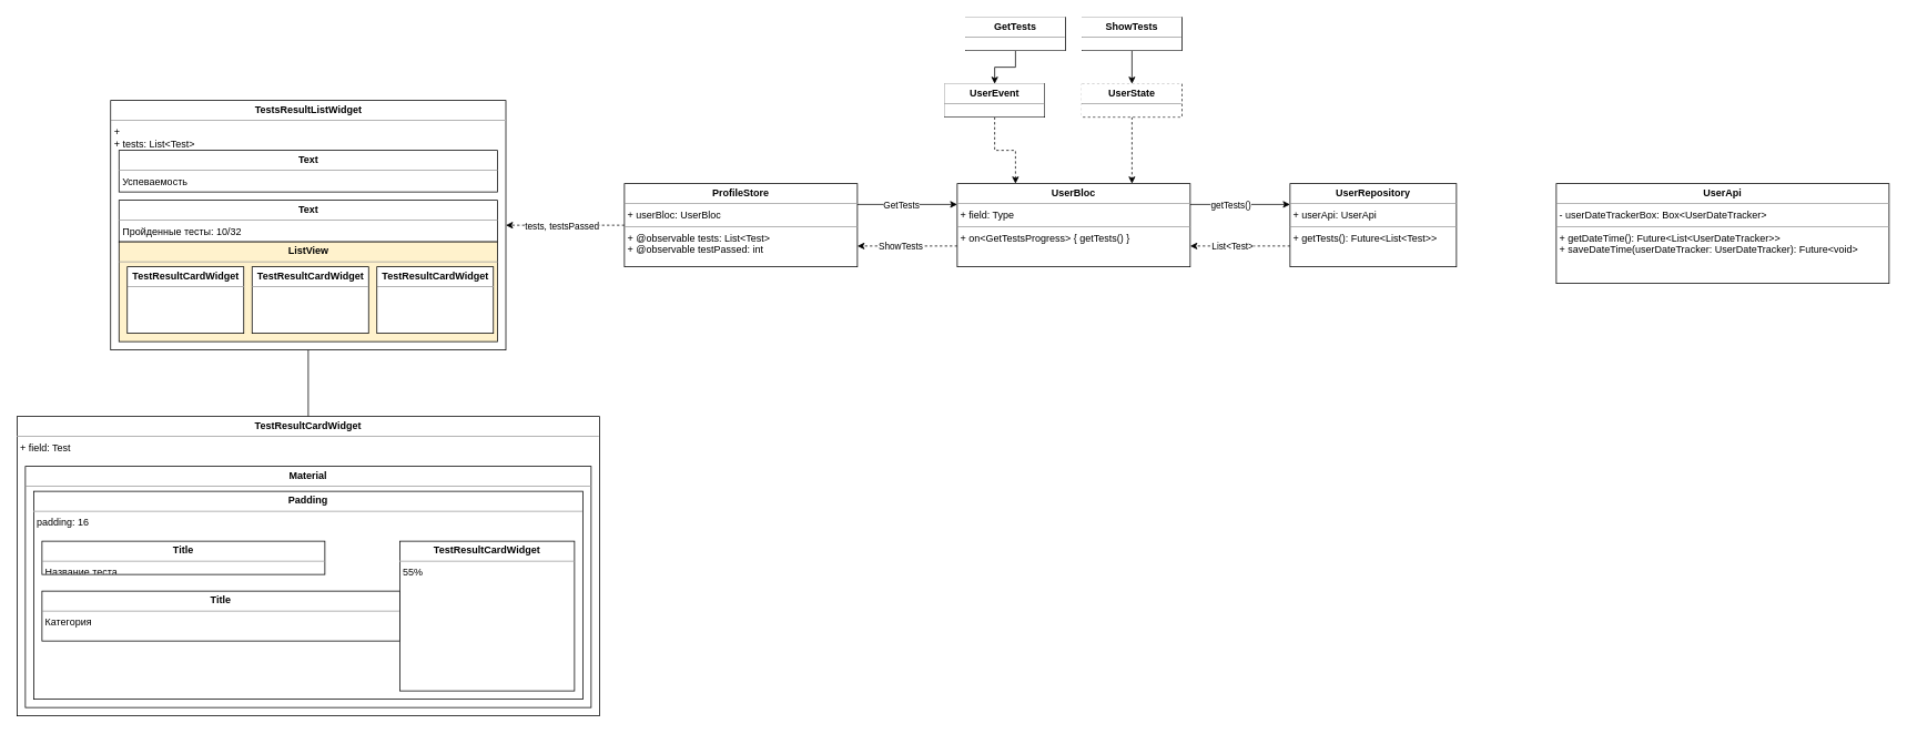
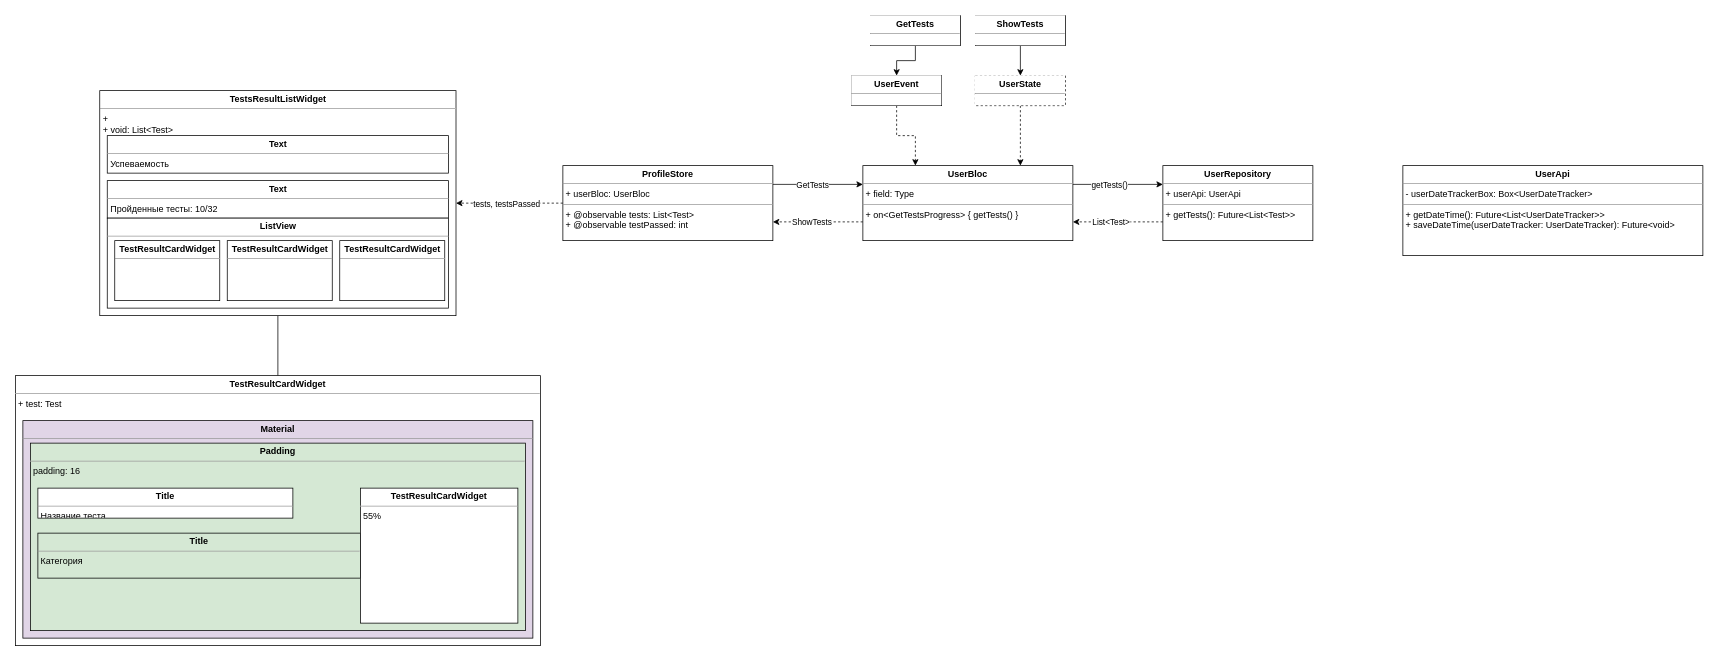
  <mxCell id="0" />
  <mxCell id="1" parent="0" />
  <mxCell id="2" style="edgeStyle=orthogonalEdgeStyle;rounded=0;orthogonalLoop=1;jettySize=auto;html=1;exitX=0;exitY=0.75;exitDx=0;exitDy=0;entryX=1;entryY=0.75;entryDx=0;entryDy=0;dashed=1;" edge="1" parent="1" source="6" target="17"><mxGeometry relative="1" as="geometry" /></mxCell>
  <mxCell id="3" value="ShowTests" style="edgeLabel;html=1;align=center;verticalAlign=middle;resizable=0;points=[];" vertex="1" connectable="0" parent="2"><mxGeometry x="0.148" y="-1" relative="1" as="geometry"><mxPoint as="offset" /></mxGeometry></mxCell>
  <mxCell id="4" style="edgeStyle=orthogonalEdgeStyle;rounded=0;orthogonalLoop=1;jettySize=auto;html=1;exitX=1;exitY=0.25;exitDx=0;exitDy=0;entryX=0;entryY=0.25;entryDx=0;entryDy=0;" edge="1" parent="1" source="6" target="36"><mxGeometry relative="1" as="geometry" /></mxCell>
  <mxCell id="5" value="getTests()" style="edgeLabel;html=1;align=center;verticalAlign=middle;resizable=0;points=[];" vertex="1" connectable="0" parent="4"><mxGeometry x="-0.207" relative="1" as="geometry"><mxPoint as="offset" /></mxGeometry></mxCell>
  <mxCell id="6" value="&lt;p style=&quot;margin: 0px ; margin-top: 4px ; text-align: center&quot;&gt;&lt;b&gt;UserBloc&lt;/b&gt;&lt;/p&gt;&lt;hr size=&quot;1&quot;&gt;&lt;p style=&quot;margin: 0px ; margin-left: 4px&quot;&gt;+ field: Type&lt;/p&gt;&lt;hr size=&quot;1&quot;&gt;&lt;p style=&quot;margin: 0px ; margin-left: 4px&quot;&gt;+ on&amp;lt;GetTestsProgress&amp;gt; { getTests() }&lt;br&gt;&lt;/p&gt;" style="verticalAlign=top;align=left;overflow=fill;fontSize=12;fontFamily=Helvetica;html=1;" parent="1" vertex="1"><mxGeometry x="1150" y="220" width="280" height="100" as="geometry" /></mxCell>
  <mxCell id="7" style="edgeStyle=orthogonalEdgeStyle;rounded=0;orthogonalLoop=1;jettySize=auto;html=1;exitX=0.5;exitY=1;exitDx=0;exitDy=0;entryX=0.25;entryY=0;entryDx=0;entryDy=0;dashed=1;" parent="1" source="8" target="6" edge="1"><mxGeometry relative="1" as="geometry" /></mxCell>
  <mxCell id="8" value="&lt;p style=&quot;margin: 0px ; margin-top: 4px ; text-align: center&quot;&gt;&lt;b&gt;UserEvent&lt;/b&gt;&lt;/p&gt;&lt;hr size=&quot;1&quot;&gt;&lt;p style=&quot;margin: 0px ; margin-left: 4px&quot;&gt;&lt;br&gt;&lt;/p&gt;" style="verticalAlign=top;align=left;overflow=fill;fontSize=12;fontFamily=Helvetica;html=1;fillColor=default;strokeColor=default;fontColor=default;labelBackgroundColor=default;" parent="1" vertex="1"><mxGeometry x="1135" y="100" width="120" height="40" as="geometry" /></mxCell>
  <mxCell id="9" style="edgeStyle=orthogonalEdgeStyle;rounded=0;orthogonalLoop=1;jettySize=auto;html=1;exitX=0.5;exitY=1;exitDx=0;exitDy=0;entryX=0.75;entryY=0;entryDx=0;entryDy=0;dashed=1;" parent="1" source="10" target="6" edge="1"><mxGeometry relative="1" as="geometry" /></mxCell>
  <mxCell id="10" value="&lt;p style=&quot;margin: 0px ; margin-top: 4px ; text-align: center&quot;&gt;&lt;b&gt;UserState&lt;/b&gt;&lt;/p&gt;&lt;hr size=&quot;1&quot;&gt;&lt;p style=&quot;margin: 0px ; margin-left: 4px&quot;&gt;&lt;br&gt;&lt;/p&gt;" style="verticalAlign=top;align=left;overflow=fill;fontSize=12;fontFamily=Helvetica;html=1;fillColor=default;strokeColor=default;fontColor=default;labelBackgroundColor=default;dashed=1;" parent="1" vertex="1"><mxGeometry x="1300" y="100" width="120" height="40" as="geometry" /></mxCell>
  <mxCell id="11" style="edgeStyle=orthogonalEdgeStyle;rounded=0;orthogonalLoop=1;jettySize=auto;html=1;entryX=0.5;entryY=0;entryDx=0;entryDy=0;" parent="1" source="12" target="8" edge="1"><mxGeometry relative="1" as="geometry" /></mxCell>
  <mxCell id="12" value="&lt;p style=&quot;margin: 0px ; margin-top: 4px ; text-align: center&quot;&gt;&lt;b&gt;GetTests&lt;/b&gt;&lt;/p&gt;&lt;hr size=&quot;1&quot;&gt;&lt;p style=&quot;margin: 0px ; margin-left: 4px&quot;&gt;&lt;br&gt;&lt;/p&gt;" style="verticalAlign=top;align=left;overflow=fill;fontSize=12;fontFamily=Helvetica;html=1;fillColor=default;strokeColor=default;fontColor=default;labelBackgroundColor=default;" parent="1" vertex="1"><mxGeometry x="1160" y="20" width="120" height="40" as="geometry" /></mxCell>
  <mxCell id="13" style="edgeStyle=orthogonalEdgeStyle;rounded=0;orthogonalLoop=1;jettySize=auto;html=1;exitX=0;exitY=0.5;exitDx=0;exitDy=0;entryX=1;entryY=0.5;entryDx=0;entryDy=0;dashed=1;" edge="1" parent="1" source="17" target="25"><mxGeometry relative="1" as="geometry" /></mxCell>
  <mxCell id="14" value="tests, testsPassed" style="edgeLabel;html=1;align=center;verticalAlign=middle;resizable=0;points=[];" vertex="1" connectable="0" parent="13"><mxGeometry x="0.061" relative="1" as="geometry"><mxPoint as="offset" /></mxGeometry></mxCell>
  <mxCell id="15" style="edgeStyle=orthogonalEdgeStyle;rounded=0;orthogonalLoop=1;jettySize=auto;html=1;exitX=1;exitY=0.25;exitDx=0;exitDy=0;entryX=0;entryY=0.25;entryDx=0;entryDy=0;" edge="1" parent="1" source="17" target="6"><mxGeometry relative="1" as="geometry" /></mxCell>
  <mxCell id="16" value="GetTests" style="edgeLabel;html=1;align=center;verticalAlign=middle;resizable=0;points=[];" vertex="1" connectable="0" parent="15"><mxGeometry x="-0.141" relative="1" as="geometry"><mxPoint as="offset" /></mxGeometry></mxCell>
  <mxCell id="17" value="&lt;p style=&quot;margin: 0px ; margin-top: 4px ; text-align: center&quot;&gt;&lt;b&gt;ProfileStore&lt;/b&gt;&lt;/p&gt;&lt;hr size=&quot;1&quot;&gt;&lt;p style=&quot;margin: 0px ; margin-left: 4px&quot;&gt;+ userBloc: UserBloc&lt;/p&gt;&lt;hr size=&quot;1&quot;&gt;&lt;p style=&quot;margin: 0px ; margin-left: 4px&quot;&gt;+ @observable tests: List&amp;lt;Test&amp;gt;&lt;/p&gt;&lt;p style=&quot;margin: 0px ; margin-left: 4px&quot;&gt;+ @observable testPassed: int&lt;br&gt;&lt;/p&gt;" style="verticalAlign=top;align=left;overflow=fill;fontSize=12;fontFamily=Helvetica;html=1;" parent="1" vertex="1"><mxGeometry x="750" y="220" width="280" height="100" as="geometry" /></mxCell>
  <mxCell id="18" style="edgeStyle=orthogonalEdgeStyle;rounded=0;orthogonalLoop=1;jettySize=auto;html=1;entryX=0.5;entryY=1;entryDx=0;entryDy=0;endArrow=none;" parent="1" source="19" target="25" edge="1"><mxGeometry relative="1" as="geometry" /></mxCell>
- <mxCell id="19" value="&lt;p style=&quot;margin: 0px ; margin-top: 4px ; text-align: center&quot;&gt;&lt;b&gt;TestResultCardWidget&lt;/b&gt;&lt;/p&gt;&lt;hr size=&quot;1&quot;&gt;&lt;p style=&quot;margin: 0px ; margin-left: 4px&quot;&gt;+ field: Test&lt;br&gt;&lt;/p&gt;" style="verticalAlign=top;align=left;overflow=fill;fontSize=12;fontFamily=Helvetica;html=1;" parent="1" vertex="1"><mxGeometry x="20" y="500" width="700" height="360" as="geometry" /></mxCell>
- <mxCell id="20" value="&lt;p style=&quot;margin: 0px ; margin-top: 4px ; text-align: center&quot;&gt;&lt;b&gt;Material&lt;/b&gt;&lt;/p&gt;&lt;hr size=&quot;1&quot;&gt;&lt;p style=&quot;margin: 0px ; margin-left: 4px&quot;&gt;&lt;br&gt;&lt;/p&gt;" style="verticalAlign=top;align=left;overflow=fill;fontSize=12;fontFamily=Helvetica;html=1;" parent="1" vertex="1"><mxGeometry x="30" y="560" width="680" height="290" as="geometry" /></mxCell>
- <mxCell id="21" value="&lt;p style=&quot;margin: 0px ; margin-top: 4px ; text-align: center&quot;&gt;&lt;b&gt;Padding&lt;/b&gt;&lt;/p&gt;&lt;hr size=&quot;1&quot;&gt;&lt;p style=&quot;margin: 0px ; margin-left: 4px&quot;&gt;padding: 16&lt;br&gt;&lt;/p&gt;" style="verticalAlign=top;align=left;overflow=fill;fontSize=12;fontFamily=Helvetica;html=1;" parent="1" vertex="1"><mxGeometry x="40" y="590" width="660" height="250" as="geometry" /></mxCell>
+ <mxCell id="19" value="&lt;p style=&quot;margin: 0px ; margin-top: 4px ; text-align: center&quot;&gt;&lt;b&gt;TestResultCardWidget&lt;/b&gt;&lt;/p&gt;&lt;hr size=&quot;1&quot;&gt;&lt;p style=&quot;margin: 0px ; margin-left: 4px&quot;&gt;+ test: Test&lt;br&gt;&lt;/p&gt;" style="verticalAlign=top;align=left;overflow=fill;fontSize=12;fontFamily=Helvetica;html=1;" parent="1" vertex="1"><mxGeometry x="20" y="500" width="700" height="360" as="geometry" /></mxCell>
+ <mxCell id="20" value="&lt;p style=&quot;margin: 0px ; margin-top: 4px ; text-align: center&quot;&gt;&lt;b&gt;Material&lt;/b&gt;&lt;/p&gt;&lt;hr size=&quot;1&quot;&gt;&lt;p style=&quot;margin: 0px ; margin-left: 4px&quot;&gt;&lt;br&gt;&lt;/p&gt;" style="verticalAlign=top;align=left;overflow=fill;fontSize=12;fontFamily=Helvetica;html=1;fillColor=#e1d5e7;" parent="1" vertex="1"><mxGeometry x="30" y="560" width="680" height="290" as="geometry" /></mxCell>
+ <mxCell id="21" value="&lt;p style=&quot;margin: 0px ; margin-top: 4px ; text-align: center&quot;&gt;&lt;b&gt;Padding&lt;/b&gt;&lt;/p&gt;&lt;hr size=&quot;1&quot;&gt;&lt;p style=&quot;margin: 0px ; margin-left: 4px&quot;&gt;padding: 16&lt;br&gt;&lt;/p&gt;" style="verticalAlign=top;align=left;overflow=fill;fontSize=12;fontFamily=Helvetica;html=1;fillColor=#d5e8d4;" parent="1" vertex="1"><mxGeometry x="40" y="590" width="660" height="250" as="geometry" /></mxCell>
  <mxCell id="22" value="&lt;p style=&quot;margin: 0px ; margin-top: 4px ; text-align: center&quot;&gt;&lt;b&gt;Title&lt;/b&gt;&lt;/p&gt;&lt;hr size=&quot;1&quot;&gt;&lt;p style=&quot;margin: 0px ; margin-left: 4px&quot;&gt;Название теста&lt;br&gt;&lt;/p&gt;" style="verticalAlign=top;align=left;overflow=fill;fontSize=12;fontFamily=Helvetica;html=1;" parent="1" vertex="1"><mxGeometry x="50" y="650" width="340" height="40" as="geometry" /></mxCell>
- <mxCell id="23" value="&lt;p style=&quot;margin: 0px ; margin-top: 4px ; text-align: center&quot;&gt;&lt;b&gt;Title&lt;/b&gt;&lt;/p&gt;&lt;hr size=&quot;1&quot;&gt;&lt;p style=&quot;margin: 0px ; margin-left: 4px&quot;&gt;Категория&lt;br&gt;&lt;/p&gt;" style="verticalAlign=top;align=left;overflow=fill;fontSize=12;fontFamily=Helvetica;html=1;" parent="1" vertex="1"><mxGeometry x="50" y="710" width="430" height="60" as="geometry" /></mxCell>
+ <mxCell id="23" value="&lt;p style=&quot;margin: 0px ; margin-top: 4px ; text-align: center&quot;&gt;&lt;b&gt;Title&lt;/b&gt;&lt;/p&gt;&lt;hr size=&quot;1&quot;&gt;&lt;p style=&quot;margin: 0px ; margin-left: 4px&quot;&gt;Категория&lt;br&gt;&lt;/p&gt;" style="verticalAlign=top;align=left;overflow=fill;fontSize=12;fontFamily=Helvetica;html=1;fillColor=#d5e8d4;" parent="1" vertex="1"><mxGeometry x="50" y="710" width="430" height="60" as="geometry" /></mxCell>
  <mxCell id="24" value="&lt;p style=&quot;margin: 0px ; margin-top: 4px ; text-align: center&quot;&gt;&lt;b&gt;TestResultCardWidget&lt;/b&gt;&lt;br&gt;&lt;/p&gt;&lt;hr size=&quot;1&quot;&gt;&lt;p style=&quot;margin: 0px ; margin-left: 4px&quot;&gt;55%&lt;br&gt;&lt;/p&gt;" style="verticalAlign=top;align=left;overflow=fill;fontSize=12;fontFamily=Helvetica;html=1;" parent="1" vertex="1"><mxGeometry x="480" y="650" width="210" height="180" as="geometry" /></mxCell>
- <mxCell id="25" value="&lt;p style=&quot;margin: 0px ; margin-top: 4px ; text-align: center&quot;&gt;&lt;b&gt;TestsResultListWidget&lt;/b&gt;&lt;/p&gt;&lt;hr size=&quot;1&quot;&gt;&lt;p style=&quot;margin: 0px ; margin-left: 4px&quot;&gt;+ &lt;br&gt;&lt;/p&gt;&lt;p style=&quot;margin: 0px ; margin-left: 4px&quot;&gt;+ tests: List&amp;lt;Test&amp;gt;&lt;br&gt;&lt;/p&gt;" style="verticalAlign=top;align=left;overflow=fill;fontSize=12;fontFamily=Helvetica;html=1;" parent="1" vertex="1"><mxGeometry x="132.5" y="120" width="475" height="300" as="geometry" /></mxCell>
+ <mxCell id="25" value="&lt;p style=&quot;margin: 0px ; margin-top: 4px ; text-align: center&quot;&gt;&lt;b&gt;TestsResultListWidget&lt;/b&gt;&lt;/p&gt;&lt;hr size=&quot;1&quot;&gt;&lt;p style=&quot;margin: 0px ; margin-left: 4px&quot;&gt;+ &lt;br&gt;&lt;/p&gt;&lt;p style=&quot;margin: 0px ; margin-left: 4px&quot;&gt;+ void: List&amp;lt;Test&amp;gt;&lt;br&gt;&lt;/p&gt;" style="verticalAlign=top;align=left;overflow=fill;fontSize=12;fontFamily=Helvetica;html=1;" parent="1" vertex="1"><mxGeometry x="132.5" y="120" width="475" height="300" as="geometry" /></mxCell>
  <mxCell id="26" value="&lt;p style=&quot;margin: 0px ; margin-top: 4px ; text-align: center&quot;&gt;&lt;b&gt;Text&lt;/b&gt;&lt;/p&gt;&lt;hr size=&quot;1&quot;&gt;&lt;p style=&quot;margin: 0px ; margin-left: 4px&quot;&gt;Успеваемость&lt;br&gt;&lt;/p&gt;" style="verticalAlign=top;align=left;overflow=fill;fontSize=12;fontFamily=Helvetica;html=1;" parent="1" vertex="1"><mxGeometry x="142.5" y="180" width="455" height="50" as="geometry" /></mxCell>
  <mxCell id="27" value="&lt;p style=&quot;margin: 0px ; margin-top: 4px ; text-align: center&quot;&gt;&lt;b&gt;Text&lt;/b&gt;&lt;/p&gt;&lt;hr size=&quot;1&quot;&gt;&lt;p style=&quot;margin: 0px ; margin-left: 4px&quot;&gt;Пройденные тесты: 10/32&lt;br&gt;&lt;/p&gt;" style="verticalAlign=top;align=left;overflow=fill;fontSize=12;fontFamily=Helvetica;html=1;" parent="1" vertex="1"><mxGeometry x="142.5" y="240" width="455" height="50" as="geometry" /></mxCell>
- <mxCell id="28" value="&lt;p style=&quot;margin: 0px ; margin-top: 4px ; text-align: center&quot;&gt;&lt;b&gt;ListView&lt;/b&gt;&lt;/p&gt;&lt;hr size=&quot;1&quot;&gt;&lt;p style=&quot;margin: 0px ; margin-left: 4px&quot;&gt;&lt;br&gt;&lt;/p&gt;" style="verticalAlign=top;align=left;overflow=fill;fontSize=12;fontFamily=Helvetica;html=1;fillColor=#fff2cc;" parent="1" vertex="1"><mxGeometry x="142.5" y="290" width="455" height="120" as="geometry" /></mxCell>
+ <mxCell id="28" value="&lt;p style=&quot;margin: 0px ; margin-top: 4px ; text-align: center&quot;&gt;&lt;b&gt;ListView&lt;/b&gt;&lt;/p&gt;&lt;hr size=&quot;1&quot;&gt;&lt;p style=&quot;margin: 0px ; margin-left: 4px&quot;&gt;&lt;br&gt;&lt;/p&gt;" style="verticalAlign=top;align=left;overflow=fill;fontSize=12;fontFamily=Helvetica;html=1;" parent="1" vertex="1"><mxGeometry x="142.5" y="290" width="455" height="120" as="geometry" /></mxCell>
  <mxCell id="29" value="&lt;p style=&quot;margin: 0px ; margin-top: 4px ; text-align: center&quot;&gt;&lt;b&gt;TestResultCardWidget&lt;/b&gt;&lt;/p&gt;&lt;hr size=&quot;1&quot;&gt;&lt;p style=&quot;margin: 0px ; margin-left: 4px&quot;&gt;&lt;br&gt;&lt;/p&gt;" style="verticalAlign=top;align=left;overflow=fill;fontSize=12;fontFamily=Helvetica;html=1;" parent="1" vertex="1"><mxGeometry x="152.5" y="320" width="140" height="80" as="geometry" /></mxCell>
  <mxCell id="30" value="&lt;p style=&quot;margin: 0px ; margin-top: 4px ; text-align: center&quot;&gt;&lt;b&gt;TestResultCardWidget&lt;/b&gt;&lt;/p&gt;&lt;hr size=&quot;1&quot;&gt;&lt;p style=&quot;margin: 0px ; margin-left: 4px&quot;&gt;&lt;br&gt;&lt;/p&gt;" style="verticalAlign=top;align=left;overflow=fill;fontSize=12;fontFamily=Helvetica;html=1;" parent="1" vertex="1"><mxGeometry x="302.5" y="320" width="140" height="80" as="geometry" /></mxCell>
  <mxCell id="31" value="&lt;p style=&quot;margin: 0px ; margin-top: 4px ; text-align: center&quot;&gt;&lt;b&gt;TestResultCardWidget&lt;/b&gt;&lt;/p&gt;&lt;hr size=&quot;1&quot;&gt;&lt;p style=&quot;margin: 0px ; margin-left: 4px&quot;&gt;&lt;br&gt;&lt;/p&gt;" style="verticalAlign=top;align=left;overflow=fill;fontSize=12;fontFamily=Helvetica;html=1;" parent="1" vertex="1"><mxGeometry x="452.5" y="320" width="140" height="80" as="geometry" /></mxCell>
  <mxCell id="32" style="edgeStyle=orthogonalEdgeStyle;rounded=0;orthogonalLoop=1;jettySize=auto;html=1;entryX=0.5;entryY=0;entryDx=0;entryDy=0;" edge="1" parent="1" source="33" target="10"><mxGeometry relative="1" as="geometry" /></mxCell>
  <mxCell id="33" value="&lt;p style=&quot;margin: 0px ; margin-top: 4px ; text-align: center&quot;&gt;&lt;b&gt;ShowTests&lt;/b&gt;&lt;br&gt;&lt;/p&gt;&lt;hr size=&quot;1&quot;&gt;&lt;p style=&quot;margin: 0px ; margin-left: 4px&quot;&gt;&lt;br&gt;&lt;/p&gt;" style="verticalAlign=top;align=left;overflow=fill;fontSize=12;fontFamily=Helvetica;html=1;fillColor=default;strokeColor=default;fontColor=default;labelBackgroundColor=default;" vertex="1" parent="1"><mxGeometry x="1300" y="20" width="120" height="40" as="geometry" /></mxCell>
  <mxCell id="34" style="edgeStyle=orthogonalEdgeStyle;rounded=0;orthogonalLoop=1;jettySize=auto;html=1;exitX=0;exitY=0.75;exitDx=0;exitDy=0;entryX=1;entryY=0.75;entryDx=0;entryDy=0;dashed=1;" edge="1" parent="1" source="36" target="6"><mxGeometry relative="1" as="geometry" /></mxCell>
  <mxCell id="35" value="List&amp;lt;Test&amp;gt;" style="edgeLabel;html=1;align=center;verticalAlign=middle;resizable=0;points=[];" vertex="1" connectable="0" parent="34"><mxGeometry x="0.16" y="-1" relative="1" as="geometry"><mxPoint as="offset" /></mxGeometry></mxCell>
  <mxCell id="36" value="&lt;p style=&quot;margin: 0px ; margin-top: 4px ; text-align: center&quot;&gt;&lt;b&gt;UserRepository&lt;/b&gt;&lt;/p&gt;&lt;hr size=&quot;1&quot;&gt;&lt;p style=&quot;margin: 0px ; margin-left: 4px&quot;&gt;+ userApi: UserApi&lt;/p&gt;&lt;hr size=&quot;1&quot;&gt;&lt;p style=&quot;margin: 0px ; margin-left: 4px&quot;&gt;+ getTests(): Future&amp;lt;List&amp;lt;Test&amp;gt;&amp;gt;&lt;/p&gt;" style="verticalAlign=top;align=left;overflow=fill;fontSize=12;fontFamily=Helvetica;html=1;fontColor=default;strokeColor=default;fillColor=default;" vertex="1" parent="1"><mxGeometry x="1550" y="220" width="200" height="100" as="geometry" /></mxCell>
  <mxCell id="37" value="&lt;p style=&quot;margin: 0px ; margin-top: 4px ; text-align: center&quot;&gt;&lt;b&gt;UserApi&lt;/b&gt;&lt;/p&gt;&lt;hr size=&quot;1&quot;&gt;&lt;p style=&quot;margin: 0px ; margin-left: 4px&quot;&gt;- userDateTrackerBox: Box&amp;lt;UserDateTracker&amp;gt;&lt;/p&gt;&lt;hr size=&quot;1&quot;&gt;&lt;p style=&quot;margin: 0px ; margin-left: 4px&quot;&gt;+ getDateTime(): Future&amp;lt;List&amp;lt;UserDateTracker&amp;gt;&amp;gt;&lt;/p&gt;&lt;p style=&quot;margin: 0px ; margin-left: 4px&quot;&gt;+ saveDateTime(userDateTracker: UserDateTracker): Future&amp;lt;void&amp;gt;&lt;/p&gt;" style="verticalAlign=top;align=left;overflow=fill;fontSize=12;fontFamily=Helvetica;html=1;fontColor=default;strokeColor=default;fillColor=default;" vertex="1" parent="1"><mxGeometry x="1870" y="220" width="400" height="120" as="geometry" /></mxCell>
